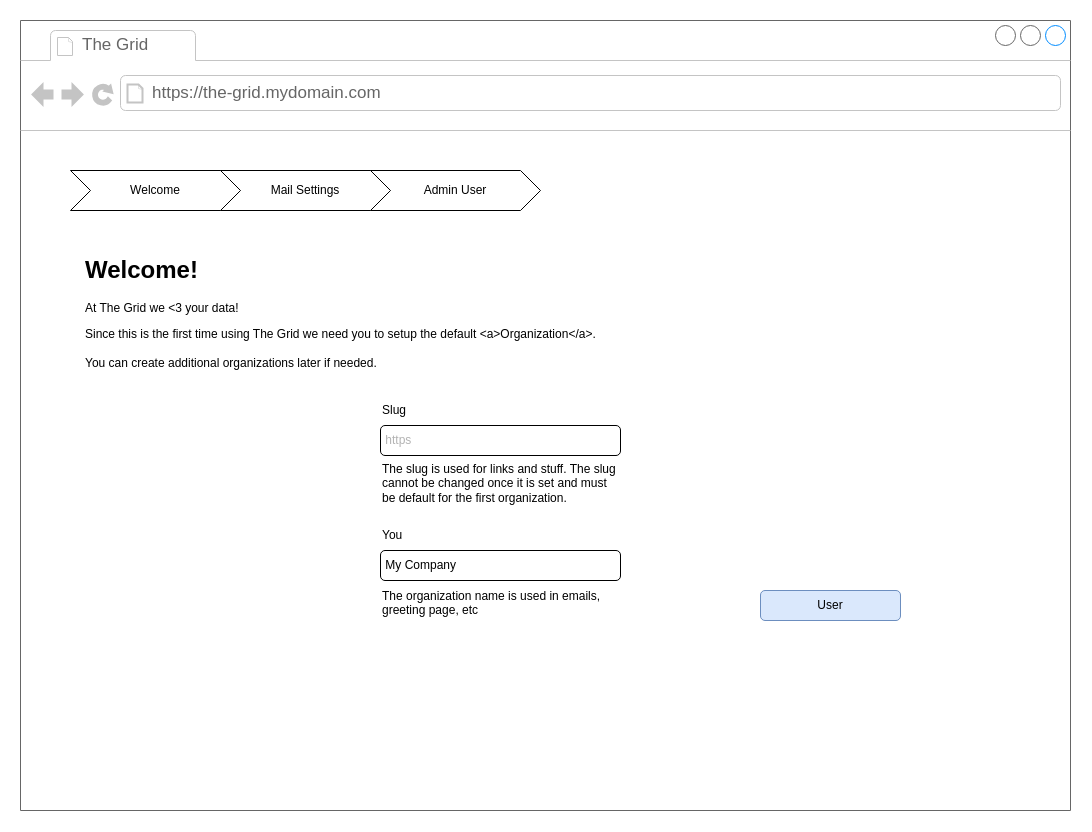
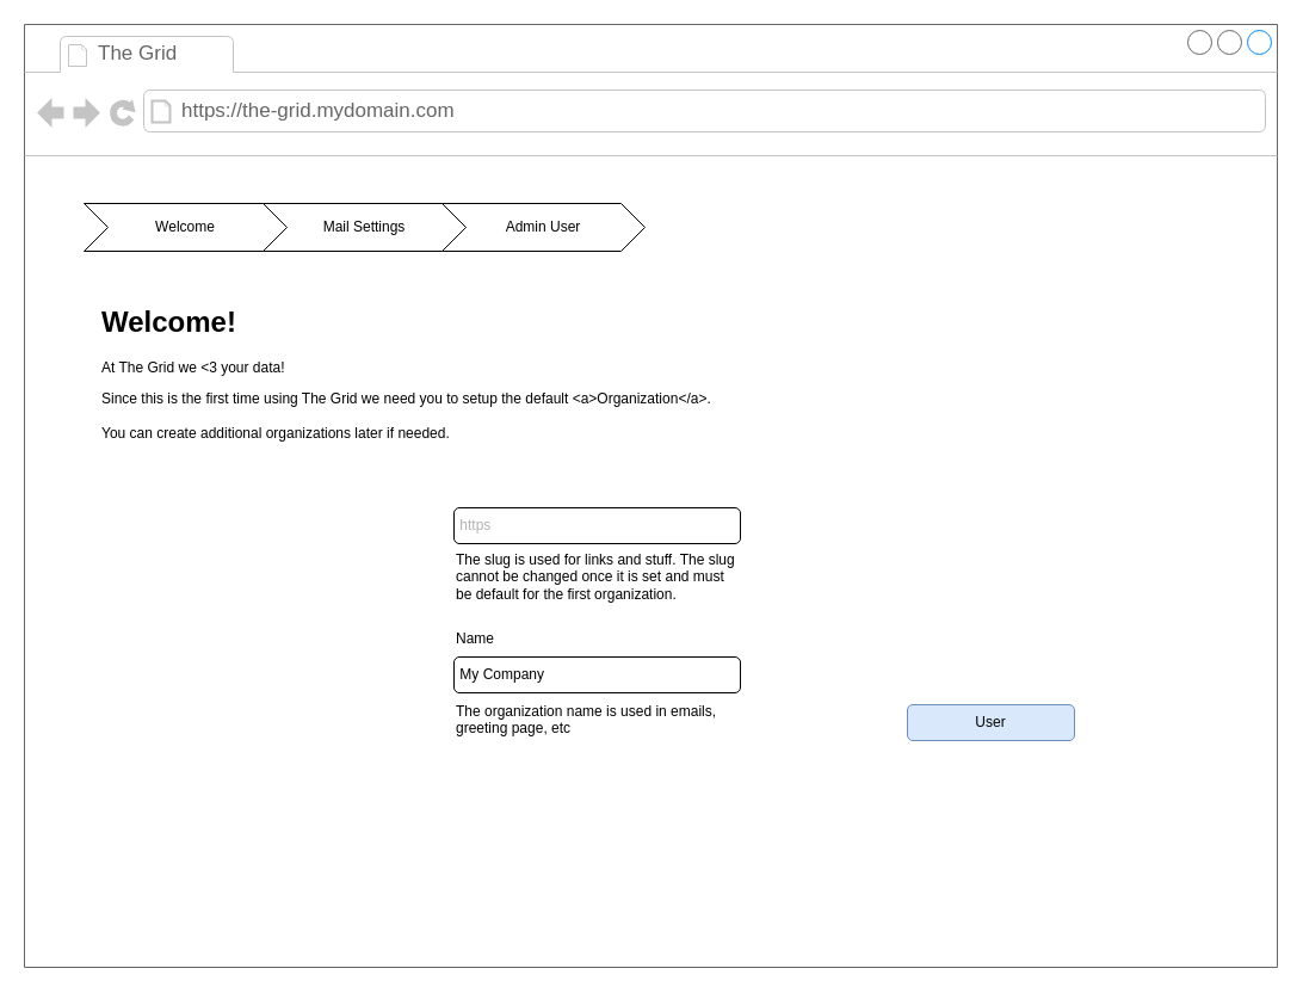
  <mxCell id="0" />
  <mxCell id="1" parent="0" />
  <mxCell id="2" value="" style="strokeWidth=1;shadow=0;dashed=0;align=center;html=1;shape=mxgraph.mockup.containers.browserWindow;rSize=0;strokeColor=#666666;mainText=,;recursiveResize=0;rounded=0;labelBackgroundColor=none;fontFamily=Verdana;fontSize=12;movable=0;resizable=0;" parent="1" vertex="1"><mxGeometry x="20" y="20" width="1050" height="790" as="geometry" /></mxCell>
  <mxCell id="3" value="The Grid" style="strokeWidth=1;shadow=0;dashed=0;align=center;html=1;shape=mxgraph.mockup.containers.anchor;fontSize=17;fontColor=#666666;align=left;" parent="2" vertex="1"><mxGeometry x="60" y="12" width="110" height="26" as="geometry" /></mxCell>
  <mxCell id="4" value="https://the-grid.mydomain.com" style="strokeWidth=1;shadow=0;dashed=0;align=center;html=1;shape=mxgraph.mockup.containers.anchor;rSize=0;fontSize=17;fontColor=#666666;align=left;" parent="2" vertex="1"><mxGeometry x="130" y="60" width="250" height="26" as="geometry" /></mxCell>
  <mxCell id="5" value="Welcome" style="shape=step;perimeter=stepPerimeter;whiteSpace=wrap;html=1;fixedSize=1;" parent="2" vertex="1"><mxGeometry x="50" y="150" width="170" height="40" as="geometry" /></mxCell>
  <mxCell id="6" value="Mail Settings" style="shape=step;perimeter=stepPerimeter;whiteSpace=wrap;html=1;fixedSize=1;" parent="2" vertex="1"><mxGeometry x="200" y="150" width="170" height="40" as="geometry" /></mxCell>
  <mxCell id="7" value="&lt;h1&gt;Welcome!&lt;/h1&gt;&lt;p&gt;At The Grid we &amp;lt;3 your data!&lt;/p&gt;&lt;p&gt;Since this is the first time using The Grid we need you to setup the default &amp;lt;a&amp;gt;Organization&amp;lt;/a&amp;gt;.&lt;br&gt;&lt;br&gt;You can create additional organizations later if needed.&lt;/p&gt;" style="text;html=1;strokeColor=none;fillColor=none;spacing=5;spacingTop=-20;whiteSpace=wrap;overflow=hidden;rounded=0;" parent="2" vertex="1"><mxGeometry x="60.0" y="230" width="806.03" height="130" as="geometry" /></mxCell>
  <mxCell id="8" value="User" style="rounded=1;whiteSpace=wrap;html=1;fillColor=#dae8fc;strokeColor=#6c8ebf;" parent="2" vertex="1"><mxGeometry x="740" y="570" width="140" height="30" as="geometry" /></mxCell>
  <mxCell id="9" value="The organization name is used in emails, greeting page, etc" style="text;html=1;strokeColor=none;fillColor=none;align=left;verticalAlign=top;whiteSpace=wrap;rounded=0;horizontal=1;" parent="2" vertex="1"><mxGeometry x="360" y="562" width="240" height="60" as="geometry" /></mxCell>
  <mxCell id="10" value="The slug is used for links and stuff. The slug cannot be changed once it is set and must be default for the first organization." style="text;html=1;strokeColor=none;fillColor=none;align=left;verticalAlign=top;whiteSpace=wrap;rounded=0;horizontal=1;" vertex="1" parent="2"><mxGeometry x="360" y="435" width="236.99" height="60" as="geometry" /></mxCell>
  <mxCell id="11" value="" style="group;align=left;" parent="2" vertex="1" connectable="0"><mxGeometry x="360" y="375" width="240" height="60" as="geometry" /></mxCell>
  <mxCell id="12" value="&lt;font color=&quot;#b3b3b3&quot;&gt;&amp;nbsp;https&lt;/font&gt;" style="rounded=1;whiteSpace=wrap;html=1;align=left;" parent="11" vertex="1"><mxGeometry y="30" width="240" height="30" as="geometry" /></mxCell>
- <mxCell id="13" value="Slug" style="text;html=1;strokeColor=none;fillColor=none;align=left;verticalAlign=middle;whiteSpace=wrap;rounded=0;" parent="11" vertex="1"><mxGeometry width="240" height="30" as="geometry" /></mxCell>
  <mxCell id="14" value="" style="group;align=left;" vertex="1" connectable="0" parent="2"><mxGeometry x="360" y="500" width="240" height="60" as="geometry" /></mxCell>
  <mxCell id="15" value="&amp;nbsp;My Company" style="rounded=1;whiteSpace=wrap;html=1;align=left;" vertex="1" parent="14"><mxGeometry y="30" width="240" height="30" as="geometry" /></mxCell>
- <mxCell id="16" value="You" style="text;html=1;strokeColor=none;fillColor=none;align=left;verticalAlign=middle;whiteSpace=wrap;rounded=0;" vertex="1" parent="14"><mxGeometry width="240" height="30" as="geometry" /></mxCell>
+ <mxCell id="16" value="Name" style="text;html=1;strokeColor=none;fillColor=none;align=left;verticalAlign=middle;whiteSpace=wrap;rounded=0;" vertex="1" parent="14"><mxGeometry width="240" height="30" as="geometry" /></mxCell>
  <mxCell id="17" value="Admin User" style="shape=step;perimeter=stepPerimeter;whiteSpace=wrap;html=1;fixedSize=1;" vertex="1" parent="2"><mxGeometry x="350" y="150" width="170" height="40" as="geometry" /></mxCell>
